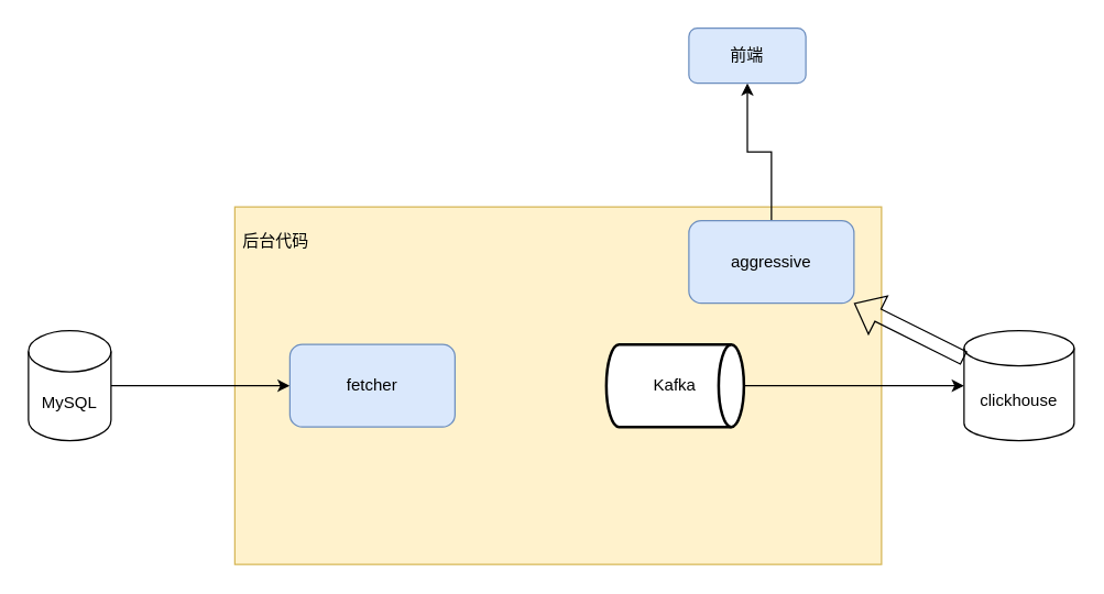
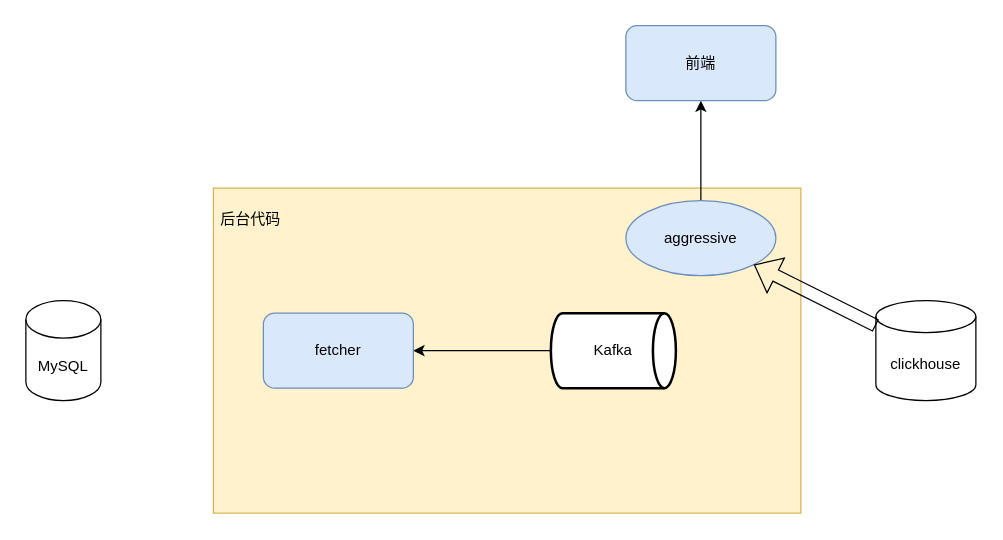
  <mxCell id="0" />
  <mxCell id="1" parent="0" />
  <mxCell id="2" value="" style="rounded=0;whiteSpace=wrap;html=1;fillColor=#fff2cc;strokeColor=#d6b656;" vertex="1" parent="1"><mxGeometry x="170" y="150" width="470" height="260" as="geometry" /></mxCell>
- <mxCell id="3" style="edgeStyle=orthogonalEdgeStyle;rounded=0;orthogonalLoop=1;jettySize=auto;html=1;" edge="1" parent="1" source="4" target="7"><mxGeometry relative="1" as="geometry"><mxPoint x="220" y="280" as="targetPoint" /></mxGeometry></mxCell>
  <mxCell id="4" value="MySQL" style="shape=cylinder3;whiteSpace=wrap;html=1;boundedLbl=1;backgroundOutline=1;size=15;" vertex="1" parent="1"><mxGeometry x="20" y="240" width="60" height="80" as="geometry" /></mxCell>
- <mxCell id="5" style="edgeStyle=orthogonalEdgeStyle;rounded=0;orthogonalLoop=1;jettySize=auto;html=1;" edge="1" parent="1" source="6" target="9"><mxGeometry relative="1" as="geometry" /></mxCell>
+ <mxCell id="5" style="edgeStyle=orthogonalEdgeStyle;rounded=0;orthogonalLoop=1;jettySize=auto;html=1;" edge="1" parent="1" source="6" target="7"><mxGeometry relative="1" as="geometry" /></mxCell>
  <mxCell id="6" value="Kafka" style="strokeWidth=2;html=1;shape=mxgraph.flowchart.direct_data;whiteSpace=wrap;" vertex="1" parent="1"><mxGeometry x="440" y="250" width="100" height="60" as="geometry" /></mxCell>
  <mxCell id="7" value="fetcher" style="rounded=1;whiteSpace=wrap;html=1;fillColor=#dae8fc;strokeColor=#6c8ebf;" vertex="1" parent="1"><mxGeometry x="210" y="250" width="120" height="60" as="geometry" /></mxCell>
  <mxCell id="8" value="后台代码" style="text;html=1;align=center;verticalAlign=middle;whiteSpace=wrap;rounded=0;" vertex="1" parent="1"><mxGeometry x="170" y="160" width="60" height="30" as="geometry" /></mxCell>
  <mxCell id="9" value="clickhouse" style="shape=cylinder3;whiteSpace=wrap;html=1;boundedLbl=1;backgroundOutline=1;size=12.75;" vertex="1" parent="1"><mxGeometry x="700" y="240" width="80" height="80" as="geometry" /></mxCell>
  <mxCell id="10" value="" style="edgeStyle=orthogonalEdgeStyle;rounded=0;orthogonalLoop=1;jettySize=auto;html=1;" edge="1" parent="1" source="11" target="13"><mxGeometry relative="1" as="geometry" /></mxCell>
- <mxCell id="11" value="aggressive" style="rounded=1;whiteSpace=wrap;html=1;fillColor=#dae8fc;strokeColor=#6c8ebf;" vertex="1" parent="1"><mxGeometry x="500" y="160" width="120" height="60" as="geometry" /></mxCell>
+ <mxCell id="11" value="aggressive" style="ellipse;whiteSpace=wrap;html=1;fillColor=#dae8fc;strokeColor=#6c8ebf;" vertex="1" parent="1"><mxGeometry x="500" y="160" width="120" height="60" as="geometry" /></mxCell>
  <mxCell id="12" value="" style="shape=flexArrow;endArrow=classic;html=1;rounded=0;" edge="1" parent="1" source="9" target="11"><mxGeometry width="50" height="50" relative="1" as="geometry"><mxPoint x="610" y="340" as="sourcePoint" /><mxPoint x="700" y="190" as="targetPoint" /></mxGeometry></mxCell>
- <mxCell id="13" value="前端" style="rounded=1;whiteSpace=wrap;html=1;fillColor=#dae8fc;strokeColor=#6c8ebf;" vertex="1" parent="1"><mxGeometry x="500" y="20" width="85" height="40" as="geometry" /></mxCell>
+ <mxCell id="13" value="前端" style="rounded=1;whiteSpace=wrap;html=1;fillColor=#dae8fc;strokeColor=#6c8ebf;" vertex="1" parent="1"><mxGeometry x="500" width="120" height="60" as="geometry" y="20" /></mxCell>
